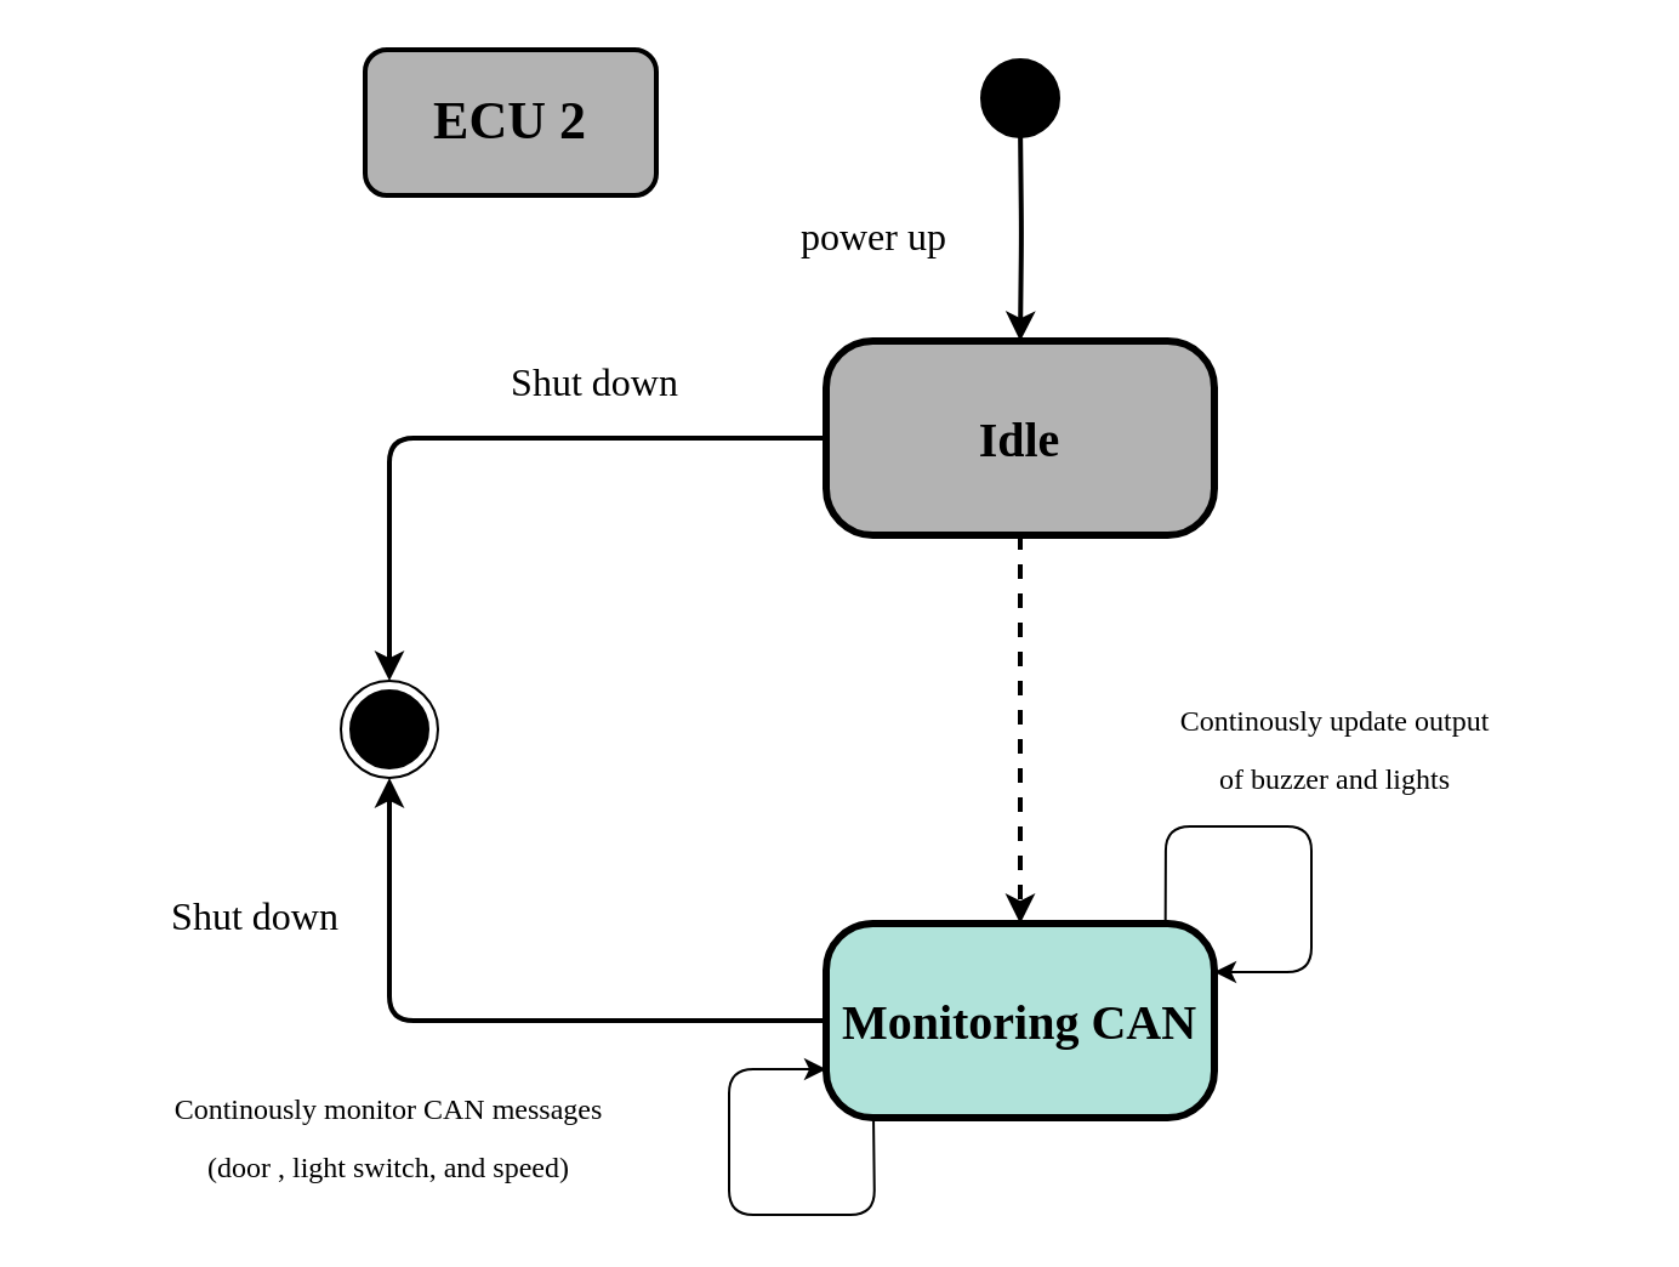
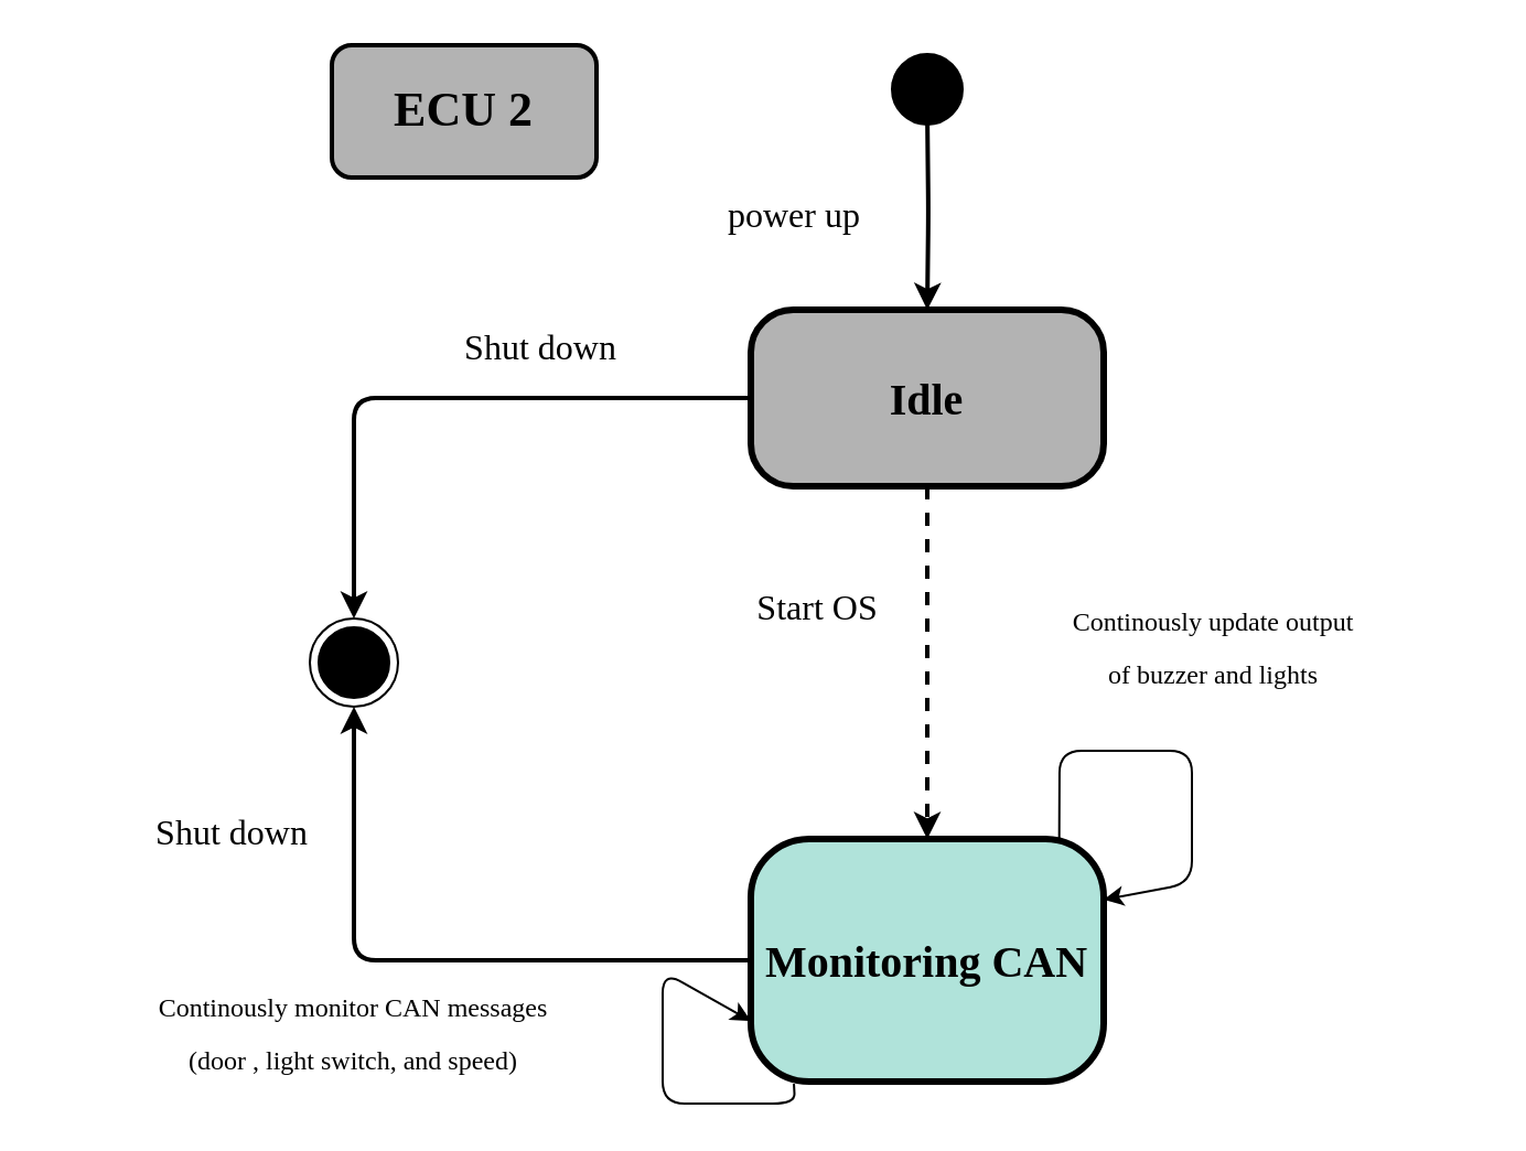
  <mxCell id="0" />
  <mxCell id="1" parent="0" />
  <mxCell id="2" value="" style="edgeStyle=orthogonalEdgeStyle;rounded=1;orthogonalLoop=1;jettySize=auto;html=1;strokeColor=#000000;strokeWidth=2;fontFamily=Lucida Console;fontSize=20;fontStyle=1" edge="1" parent="1" target="6"><mxGeometry relative="1" as="geometry"><mxPoint x="420" y="50" as="sourcePoint" /></mxGeometry></mxCell>
  <mxCell id="3" value="" style="ellipse;html=1;shape=startState;fillColor=#000000;strokeColor=#000000;rounded=1;shadow=0;comic=0;labelBackgroundColor=none;fontFamily=Lucida Console;fontSize=20;fontColor=#000000;align=center;direction=south;fontStyle=1" vertex="1" parent="1"><mxGeometry x="400" y="20" width="40" height="40" as="geometry" /></mxCell>
  <mxCell id="4" style="edgeStyle=orthogonalEdgeStyle;rounded=1;orthogonalLoop=1;jettySize=auto;html=1;entryX=0.5;entryY=0;entryDx=0;entryDy=0;strokeColor=#000000;strokeWidth=2;fontFamily=Lucida Console;fontSize=20;fontStyle=1;dashed=1;" edge="1" parent="1" source="6" target="9"><mxGeometry relative="1" as="geometry" /></mxCell>
  <mxCell id="5" style="edgeStyle=orthogonalEdgeStyle;rounded=1;orthogonalLoop=1;jettySize=auto;html=1;entryX=0.5;entryY=0;entryDx=0;entryDy=0;strokeColor=#000000;strokeWidth=2;fontFamily=Lucida Console;fontSize=20;fontStyle=1" edge="1" parent="1" source="6" target="7"><mxGeometry relative="1" as="geometry" /></mxCell>
  <mxCell id="6" value="&lt;font style=&quot;font-size: 20px;&quot;&gt;&lt;span style=&quot;font-size: 20px;&quot;&gt;Idle&lt;/span&gt;&lt;/font&gt;" style="rounded=1;whiteSpace=wrap;html=1;arcSize=24;fillColor=#b3b3b3;strokeColor=#000000;shadow=0;comic=0;labelBackgroundColor=none;fontFamily=Lucida Console;fontSize=20;fontColor=#000000;align=center;strokeWidth=3;fontStyle=1;" vertex="1" parent="1"><mxGeometry x="340" y="140" width="160" height="80" as="geometry" /></mxCell>
  <mxCell id="7" value="" style="ellipse;html=1;shape=endState;fillColor=#000000;strokeColor=#000000;rounded=1;shadow=0;comic=0;labelBackgroundColor=none;fontFamily=Lucida Console;fontSize=20;fontColor=#000000;align=center;fontStyle=1" vertex="1" parent="1"><mxGeometry x="140" y="280" width="40" height="40" as="geometry" /></mxCell>
  <mxCell id="8" style="edgeStyle=orthogonalEdgeStyle;rounded=1;orthogonalLoop=1;jettySize=auto;html=1;strokeColor=#000000;strokeWidth=2;fontFamily=Lucida Console;fontSize=20;fontStyle=1" edge="1" parent="1" source="9" target="7"><mxGeometry relative="1" as="geometry" /></mxCell>
- <mxCell id="9" value="Monitoring CAN" style="rounded=1;whiteSpace=wrap;html=1;arcSize=24;fillColor=#B0E3DA;strokeColor=#000000;shadow=0;comic=0;labelBackgroundColor=none;fontFamily=Lucida Console;fontSize=20;fontColor=#000000;align=center;strokeWidth=3;fontStyle=1" vertex="1" parent="1"><mxGeometry x="340" y="380" width="160" height="80" as="geometry" /></mxCell>
+ <mxCell id="9" value="Monitoring CAN" style="rounded=1;whiteSpace=wrap;html=1;arcSize=24;fillColor=#B0E3DA;strokeColor=#000000;shadow=0;comic=0;labelBackgroundColor=none;fontFamily=Lucida Console;fontSize=20;fontColor=#000000;align=center;strokeWidth=3;fontStyle=1" vertex="1" parent="1"><mxGeometry x="340" y="380" width="160" height="110" as="geometry" /></mxCell>
  <mxCell id="10" value="&lt;font style=&quot;font-size: 16px;&quot;&gt;power up&lt;/font&gt;" style="text;html=1;strokeColor=none;fillColor=none;align=center;verticalAlign=middle;whiteSpace=wrap;rounded=0;strokeWidth=3;fontFamily=Lucida Console;fontSize=20;" vertex="1" parent="1"><mxGeometry x="320" y="80" width="80" height="30" as="geometry" /></mxCell>
  <mxCell id="11" value="&lt;font style=&quot;font-size: 16px;&quot;&gt;Shut down&lt;/font&gt;" style="text;html=1;strokeColor=none;fillColor=none;align=center;verticalAlign=middle;whiteSpace=wrap;rounded=0;strokeWidth=3;fontFamily=Lucida Console;fontSize=20;" vertex="1" parent="1"><mxGeometry x="200" y="140" width="90" height="30" as="geometry" /></mxCell>
  <mxCell id="12" value="&lt;font style=&quot;font-size: 16px;&quot;&gt;Shut down&lt;/font&gt;" style="text;html=1;strokeColor=none;fillColor=none;align=center;verticalAlign=middle;whiteSpace=wrap;rounded=0;strokeWidth=3;fontFamily=Lucida Console;fontSize=20;" vertex="1" parent="1"><mxGeometry x="60" y="360" width="90" height="30" as="geometry" /></mxCell>
+ <mxCell id="13" value="Start OS" style="text;html=1;align=center;verticalAlign=middle;resizable=0;points=[];autosize=1;strokeColor=none;fillColor=none;fontSize=16;fontFamily=Lucida Console;" vertex="1" parent="1"><mxGeometry x="320" y="260" width="100" height="30" as="geometry" /></mxCell>
  <mxCell id="14" value="&lt;b&gt;&lt;font style=&quot;font-size: 22px;&quot;&gt;ECU 2&lt;/font&gt;&lt;/b&gt;" style="rounded=1;whiteSpace=wrap;html=1;dashed=0;strokeColor=default;strokeWidth=2;fontFamily=Lucida Console;fontSize=16;fillColor=#B3B3B3;" vertex="1" parent="1"><mxGeometry x="150" y="20" width="120" height="60" as="geometry" /></mxCell>
  <mxCell id="15" value="" style="endArrow=classic;html=1;rounded=1;exitX=0.874;exitY=-0.004;exitDx=0;exitDy=0;exitPerimeter=0;entryX=1;entryY=0.25;entryDx=0;entryDy=0;" edge="1" parent="1" source="9" target="9"><mxGeometry width="50" height="50" relative="1" as="geometry"><mxPoint x="490" y="370" as="sourcePoint" /><mxPoint x="540" y="400" as="targetPoint" /><Array as="points"><mxPoint x="480" y="340" /><mxPoint x="540" y="340" /><mxPoint x="540" y="400" /></Array></mxGeometry></mxCell>
- <mxCell id="16" value="&lt;span style=&quot;font-size: 12px;&quot;&gt;Continously update output&lt;br&gt;of buzzer and lights&lt;br&gt;&lt;/span&gt;" style="text;html=1;strokeColor=none;fillColor=none;align=center;verticalAlign=middle;whiteSpace=wrap;rounded=0;strokeWidth=3;fontFamily=Lucida Console;fontSize=20;" vertex="1" parent="1"><mxGeometry x="430" y="280" width="240" height="50" as="geometry" /></mxCell>
+ <mxCell id="16" value="&lt;span style=&quot;font-size: 12px;&quot;&gt;Continously update output&lt;br&gt;of buzzer and lights&lt;br&gt;&lt;/span&gt;" style="text;html=1;strokeColor=none;fillColor=none;align=center;verticalAlign=middle;whiteSpace=wrap;rounded=0;strokeWidth=3;fontFamily=Lucida Console;fontSize=20;" vertex="1" parent="1"><mxGeometry x="430" y="265" width="240" height="50" as="geometry" /></mxCell>
  <mxCell id="17" value="" style="endArrow=classic;html=1;rounded=1;fontSize=10;exitX=0.122;exitY=1.009;exitDx=0;exitDy=0;exitPerimeter=0;entryX=0;entryY=0.75;entryDx=0;entryDy=0;" edge="1" parent="1" source="9" target="9"><mxGeometry width="50" height="50" relative="1" as="geometry"><mxPoint x="370" y="560" as="sourcePoint" /><mxPoint x="300" y="440" as="targetPoint" /><Array as="points"><mxPoint x="360" y="500" /><mxPoint x="300" y="500" /><mxPoint x="300" y="440" /></Array></mxGeometry></mxCell>
  <mxCell id="18" value="&lt;span style=&quot;font-size: 12px;&quot;&gt;Continously monitor CAN messages&lt;br&gt;(door , light switch, and speed)&lt;/span&gt;" style="text;html=1;strokeColor=none;fillColor=none;align=center;verticalAlign=middle;whiteSpace=wrap;rounded=0;strokeWidth=3;fontFamily=Lucida Console;fontSize=20;" vertex="1" parent="1"><mxGeometry x="20" y="440" width="280" height="50" as="geometry" /></mxCell>
